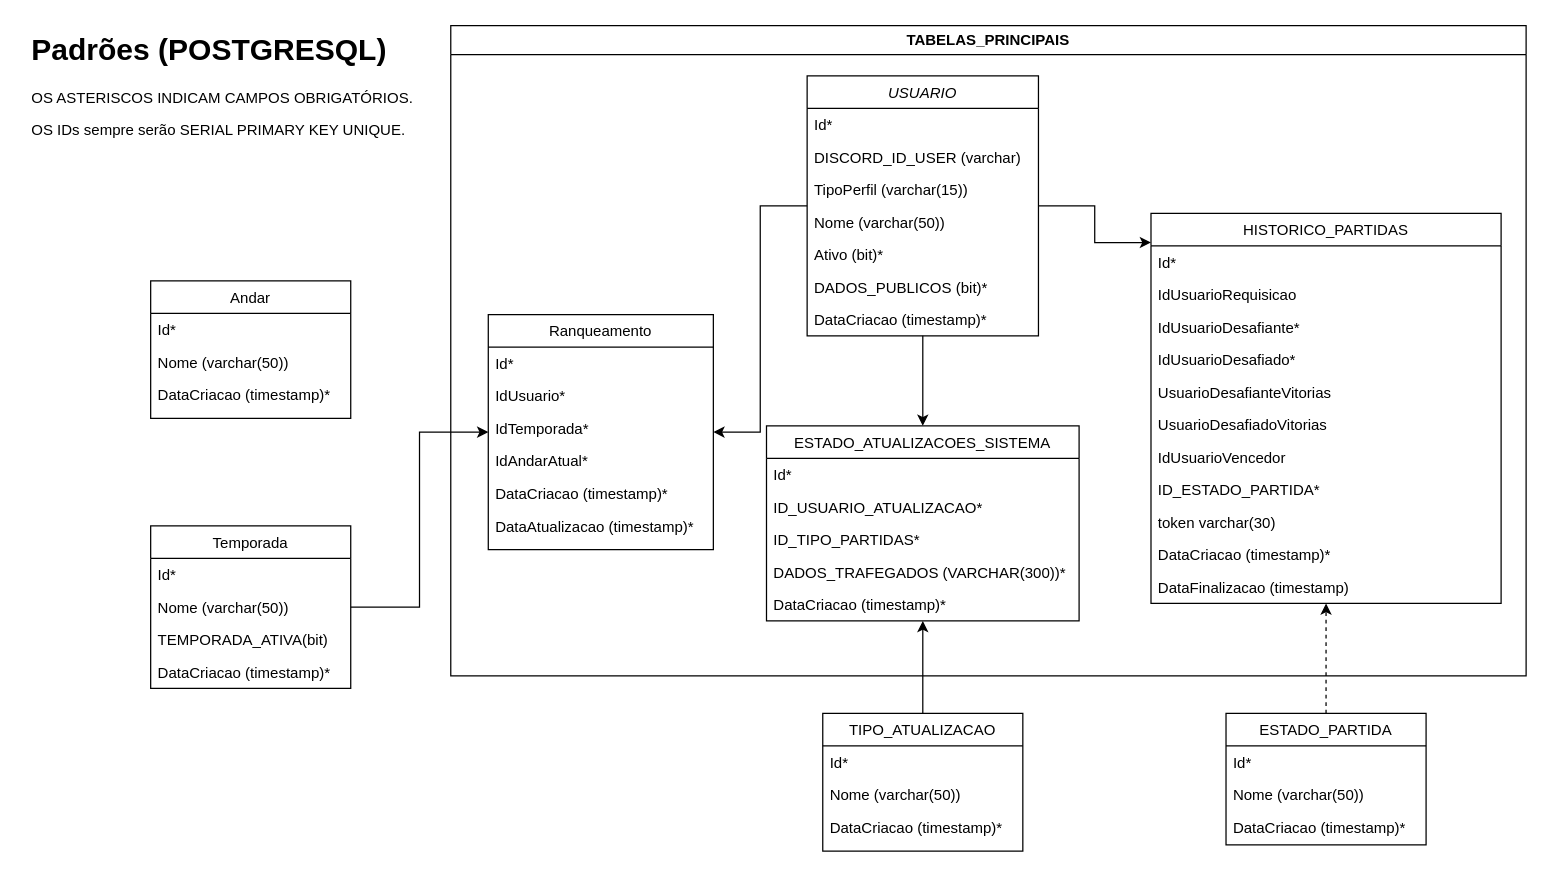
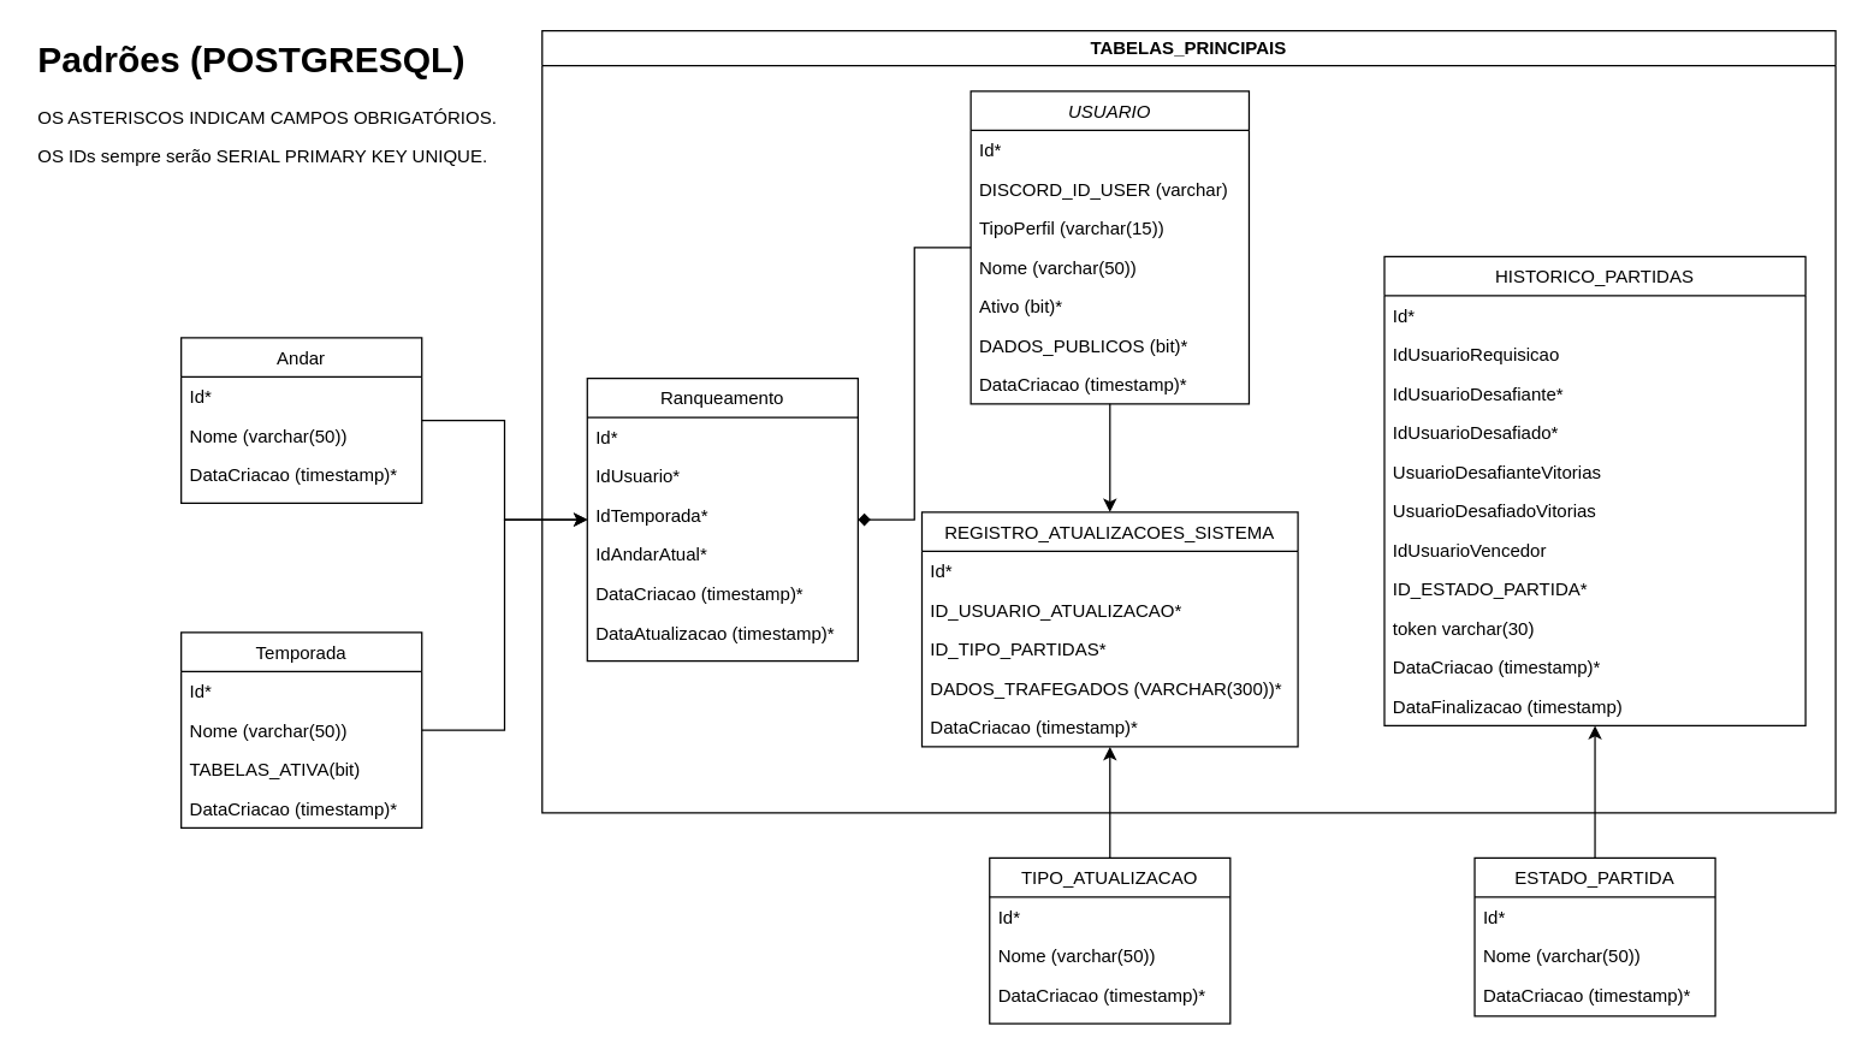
  <mxCell id="0" />
  <mxCell id="1" parent="0" />
  <mxCell id="2" style="edgeStyle=orthogonalEdgeStyle;rounded=0;orthogonalLoop=1;jettySize=auto;html=1;" parent="1" source="3" target="31" edge="1"><mxGeometry relative="1" as="geometry" /></mxCell>
  <mxCell id="3" value="USUARIO" style="swimlane;fontStyle=2;align=center;verticalAlign=top;childLayout=stackLayout;horizontal=1;startSize=26;horizontalStack=0;resizeParent=1;resizeLast=0;collapsible=1;marginBottom=0;rounded=0;shadow=0;strokeWidth=1;" parent="1" vertex="1"><mxGeometry x="645" y="60" width="185" height="208" as="geometry"><mxRectangle x="230" y="140" width="160" height="26" as="alternateBounds" /></mxGeometry></mxCell>
  <mxCell id="4" value="Id*" style="text;align=left;verticalAlign=top;spacingLeft=4;spacingRight=4;overflow=hidden;rotatable=0;points=[[0,0.5],[1,0.5]];portConstraint=eastwest;" parent="3" vertex="1"><mxGeometry y="26" width="185" height="26" as="geometry" /></mxCell>
  <mxCell id="5" value="DISCORD_ID_USER (varchar)" style="text;align=left;verticalAlign=top;spacingLeft=4;spacingRight=4;overflow=hidden;rotatable=0;points=[[0,0.5],[1,0.5]];portConstraint=eastwest;rounded=0;shadow=0;html=0;" parent="3" vertex="1"><mxGeometry y="52" width="185" height="26" as="geometry" /></mxCell>
  <mxCell id="6" value="TipoPerfil (varchar(15))" style="text;align=left;verticalAlign=top;spacingLeft=4;spacingRight=4;overflow=hidden;rotatable=0;points=[[0,0.5],[1,0.5]];portConstraint=eastwest;rounded=0;shadow=0;html=0;" parent="3" vertex="1"><mxGeometry y="78" width="185" height="26" as="geometry" /></mxCell>
  <mxCell id="7" value="Nome (varchar(50))" style="text;align=left;verticalAlign=top;spacingLeft=4;spacingRight=4;overflow=hidden;rotatable=0;points=[[0,0.5],[1,0.5]];portConstraint=eastwest;rounded=0;shadow=0;html=0;" parent="3" vertex="1"><mxGeometry y="104" width="185" height="26" as="geometry" /></mxCell>
  <mxCell id="8" value="Ativo (bit)*" style="text;align=left;verticalAlign=top;spacingLeft=4;spacingRight=4;overflow=hidden;rotatable=0;points=[[0,0.5],[1,0.5]];portConstraint=eastwest;rounded=0;shadow=0;html=0;" parent="3" vertex="1"><mxGeometry y="130" width="185" height="26" as="geometry" /></mxCell>
  <mxCell id="9" value="DADOS_PUBLICOS (bit)*" style="text;align=left;verticalAlign=top;spacingLeft=4;spacingRight=4;overflow=hidden;rotatable=0;points=[[0,0.5],[1,0.5]];portConstraint=eastwest;rounded=0;shadow=0;html=0;" parent="3" vertex="1"><mxGeometry y="156" width="185" height="26" as="geometry" /></mxCell>
  <mxCell id="10" value="DataCriacao (timestamp)*" style="text;align=left;verticalAlign=top;spacingLeft=4;spacingRight=4;overflow=hidden;rotatable=0;points=[[0,0.5],[1,0.5]];portConstraint=eastwest;rounded=0;shadow=0;html=0;" parent="3" vertex="1"><mxGeometry y="182" width="185" height="26" as="geometry" /></mxCell>
- <mxCell id="11" style="edgeStyle=orthogonalEdgeStyle;rounded=0;orthogonalLoop=1;jettySize=auto;html=1;entryX=0;entryY=0.075;entryDx=0;entryDy=0;entryPerimeter=0;" parent="1" source="3" target="44" edge="1"><mxGeometry relative="1" as="geometry" /></mxCell>
- <mxCell id="12" style="edgeStyle=orthogonalEdgeStyle;rounded=0;orthogonalLoop=1;jettySize=auto;html=1;" parent="1" source="3" target="37" edge="1"><mxGeometry relative="1" as="geometry" /></mxCell>
+ <mxCell id="12" style="edgeStyle=orthogonalEdgeStyle;rounded=0;orthogonalLoop=1;jettySize=auto;html=1;endArrow=diamond;" parent="1" source="3" target="37" edge="1"><mxGeometry relative="1" as="geometry" /></mxCell>
  <mxCell id="13" style="edgeStyle=orthogonalEdgeStyle;rounded=0;orthogonalLoop=1;jettySize=auto;html=1;" parent="1" source="14" target="37" edge="1"><mxGeometry relative="1" as="geometry" /></mxCell>
  <mxCell id="14" value="Temporada" style="swimlane;fontStyle=0;align=center;verticalAlign=top;childLayout=stackLayout;horizontal=1;startSize=26;horizontalStack=0;resizeParent=1;resizeLast=0;collapsible=1;marginBottom=0;rounded=0;shadow=0;strokeWidth=1;" parent="1" vertex="1"><mxGeometry x="120" y="420" width="160" height="130" as="geometry"><mxRectangle x="550" y="140" width="160" height="26" as="alternateBounds" /></mxGeometry></mxCell>
  <mxCell id="15" value="Id*" style="text;align=left;verticalAlign=top;spacingLeft=4;spacingRight=4;overflow=hidden;rotatable=0;points=[[0,0.5],[1,0.5]];portConstraint=eastwest;rounded=0;shadow=0;html=0;" parent="14" vertex="1"><mxGeometry y="26" width="160" height="26" as="geometry" /></mxCell>
  <mxCell id="16" value="Nome (varchar(50))" style="text;align=left;verticalAlign=top;spacingLeft=4;spacingRight=4;overflow=hidden;rotatable=0;points=[[0,0.5],[1,0.5]];portConstraint=eastwest;rounded=0;shadow=0;html=0;" parent="14" vertex="1"><mxGeometry y="52" width="160" height="26" as="geometry" /></mxCell>
- <mxCell id="17" value="TEMPORADA_ATIVA(bit)" style="text;align=left;verticalAlign=top;spacingLeft=4;spacingRight=4;overflow=hidden;rotatable=0;points=[[0,0.5],[1,0.5]];portConstraint=eastwest;rounded=0;shadow=0;html=0;" parent="14" vertex="1"><mxGeometry y="78" width="160" height="26" as="geometry" /></mxCell>
+ <mxCell id="17" value="TABELAS_ATIVA(bit)" style="text;align=left;verticalAlign=top;spacingLeft=4;spacingRight=4;overflow=hidden;rotatable=0;points=[[0,0.5],[1,0.5]];portConstraint=eastwest;rounded=0;shadow=0;html=0;" parent="14" vertex="1"><mxGeometry y="78" width="160" height="26" as="geometry" /></mxCell>
  <mxCell id="18" value="DataCriacao (timestamp)*" style="text;align=left;verticalAlign=top;spacingLeft=4;spacingRight=4;overflow=hidden;rotatable=0;points=[[0,0.5],[1,0.5]];portConstraint=eastwest;rounded=0;shadow=0;html=0;" parent="14" vertex="1"><mxGeometry y="104" width="160" height="26" as="geometry" /></mxCell>
  <mxCell id="19" value="Andar" style="swimlane;fontStyle=0;align=center;verticalAlign=top;childLayout=stackLayout;horizontal=1;startSize=26;horizontalStack=0;resizeParent=1;resizeLast=0;collapsible=1;marginBottom=0;rounded=0;shadow=0;strokeWidth=1;" parent="1" vertex="1"><mxGeometry x="120" y="224" width="160" height="110" as="geometry"><mxRectangle x="550" y="140" width="160" height="26" as="alternateBounds" /></mxGeometry></mxCell>
  <mxCell id="20" value="Id*" style="text;align=left;verticalAlign=top;spacingLeft=4;spacingRight=4;overflow=hidden;rotatable=0;points=[[0,0.5],[1,0.5]];portConstraint=eastwest;rounded=0;shadow=0;html=0;" parent="19" vertex="1"><mxGeometry y="26" width="160" height="26" as="geometry" /></mxCell>
  <mxCell id="21" value="Nome (varchar(50))" style="text;align=left;verticalAlign=top;spacingLeft=4;spacingRight=4;overflow=hidden;rotatable=0;points=[[0,0.5],[1,0.5]];portConstraint=eastwest;rounded=0;shadow=0;html=0;" parent="19" vertex="1"><mxGeometry y="52" width="160" height="26" as="geometry" /></mxCell>
  <mxCell id="22" value="DataCriacao (timestamp)*" style="text;align=left;verticalAlign=top;spacingLeft=4;spacingRight=4;overflow=hidden;rotatable=0;points=[[0,0.5],[1,0.5]];portConstraint=eastwest;rounded=0;shadow=0;html=0;" parent="19" vertex="1"><mxGeometry y="78" width="160" height="26" as="geometry" /></mxCell>
  <mxCell id="23" value="&lt;h1&gt;Padrões (POSTGRESQL)&lt;/h1&gt;&lt;p&gt;OS ASTERISCOS INDICAM CAMPOS OBRIGATÓRIOS.&lt;/p&gt;&lt;p&gt;OS IDs sempre serão SERIAL PRIMARY KEY UNIQUE.&lt;br&gt;&lt;/p&gt;" style="text;html=1;strokeColor=none;fillColor=none;spacing=5;spacingTop=-20;whiteSpace=wrap;overflow=hidden;rounded=0;" parent="1" vertex="1"><mxGeometry x="20" y="20" width="325" height="110" as="geometry" /></mxCell>
- <mxCell id="24" style="edgeStyle=orthogonalEdgeStyle;rounded=0;orthogonalLoop=1;jettySize=auto;html=1;dashed=1;" parent="1" source="25" target="44" edge="1"><mxGeometry relative="1" as="geometry"><mxPoint x="1310" y="488" as="sourcePoint" /><mxPoint x="1120" y="565" as="targetPoint" /></mxGeometry></mxCell>
+ <mxCell id="24" style="edgeStyle=orthogonalEdgeStyle;rounded=0;orthogonalLoop=1;jettySize=auto;html=1;" parent="1" source="25" target="44" edge="1"><mxGeometry relative="1" as="geometry"><mxPoint x="1310" y="488" as="sourcePoint" /><mxPoint x="1120" y="565" as="targetPoint" /></mxGeometry></mxCell>
  <mxCell id="25" value="ESTADO_PARTIDA" style="swimlane;fontStyle=0;align=center;verticalAlign=top;childLayout=stackLayout;horizontal=1;startSize=26;horizontalStack=0;resizeParent=1;resizeLast=0;collapsible=1;marginBottom=0;rounded=0;shadow=0;strokeWidth=1;" parent="1" vertex="1"><mxGeometry x="980" y="570" width="160" height="105" as="geometry"><mxRectangle x="550" y="140" width="160" height="26" as="alternateBounds" /></mxGeometry></mxCell>
  <mxCell id="26" value="Id*" style="text;align=left;verticalAlign=top;spacingLeft=4;spacingRight=4;overflow=hidden;rotatable=0;points=[[0,0.5],[1,0.5]];portConstraint=eastwest;rounded=0;shadow=0;html=0;" parent="25" vertex="1"><mxGeometry y="26" width="160" height="26" as="geometry" /></mxCell>
  <mxCell id="27" value="Nome (varchar(50))" style="text;align=left;verticalAlign=top;spacingLeft=4;spacingRight=4;overflow=hidden;rotatable=0;points=[[0,0.5],[1,0.5]];portConstraint=eastwest;rounded=0;shadow=0;html=0;" parent="25" vertex="1"><mxGeometry y="52" width="160" height="26" as="geometry" /></mxCell>
  <mxCell id="28" value="DataCriacao (timestamp)*" style="text;align=left;verticalAlign=top;spacingLeft=4;spacingRight=4;overflow=hidden;rotatable=0;points=[[0,0.5],[1,0.5]];portConstraint=eastwest;rounded=0;shadow=0;html=0;" parent="25" vertex="1"><mxGeometry y="78" width="160" height="26" as="geometry" /></mxCell>
+ <mxCell id="29" style="edgeStyle=orthogonalEdgeStyle;rounded=0;orthogonalLoop=1;jettySize=auto;html=1;" parent="1" source="19" target="37" edge="1"><mxGeometry relative="1" as="geometry" /></mxCell>
  <mxCell id="30" value="TABELAS_PRINCIPAIS" style="swimlane;whiteSpace=wrap;html=1;" parent="1" vertex="1"><mxGeometry x="360" y="20" width="860" height="520" as="geometry" /></mxCell>
- <mxCell id="31" value="ESTADO_ATUALIZACOES_SISTEMA" style="swimlane;fontStyle=0;align=center;verticalAlign=top;childLayout=stackLayout;horizontal=1;startSize=26;horizontalStack=0;resizeParent=1;resizeLast=0;collapsible=1;marginBottom=0;rounded=0;shadow=0;strokeWidth=1;" parent="30" vertex="1"><mxGeometry x="252.5" y="320" width="250" height="156" as="geometry"><mxRectangle x="550" y="140" width="160" height="26" as="alternateBounds" /></mxGeometry></mxCell>
+ <mxCell id="31" value="REGISTRO_ATUALIZACOES_SISTEMA" style="swimlane;fontStyle=0;align=center;verticalAlign=top;childLayout=stackLayout;horizontal=1;startSize=26;horizontalStack=0;resizeParent=1;resizeLast=0;collapsible=1;marginBottom=0;rounded=0;shadow=0;strokeWidth=1;" parent="30" vertex="1"><mxGeometry x="252.5" y="320" width="250" height="156" as="geometry"><mxRectangle x="550" y="140" width="160" height="26" as="alternateBounds" /></mxGeometry></mxCell>
  <mxCell id="32" value="Id*" style="text;align=left;verticalAlign=top;spacingLeft=4;spacingRight=4;overflow=hidden;rotatable=0;points=[[0,0.5],[1,0.5]];portConstraint=eastwest;rounded=0;shadow=0;html=0;" parent="31" vertex="1"><mxGeometry y="26" width="250" height="26" as="geometry" /></mxCell>
  <mxCell id="33" value="ID_USUARIO_ATUALIZACAO*" style="text;align=left;verticalAlign=top;spacingLeft=4;spacingRight=4;overflow=hidden;rotatable=0;points=[[0,0.5],[1,0.5]];portConstraint=eastwest;rounded=0;shadow=0;html=0;" parent="31" vertex="1"><mxGeometry y="52" width="250" height="26" as="geometry" /></mxCell>
  <mxCell id="34" value="ID_TIPO_PARTIDAS*" style="text;align=left;verticalAlign=top;spacingLeft=4;spacingRight=4;overflow=hidden;rotatable=0;points=[[0,0.5],[1,0.5]];portConstraint=eastwest;rounded=0;shadow=0;html=0;" parent="31" vertex="1"><mxGeometry y="78" width="250" height="26" as="geometry" /></mxCell>
  <mxCell id="35" value="DADOS_TRAFEGADOS (VARCHAR(300))*" style="text;align=left;verticalAlign=top;spacingLeft=4;spacingRight=4;overflow=hidden;rotatable=0;points=[[0,0.5],[1,0.5]];portConstraint=eastwest;rounded=0;shadow=0;html=0;" parent="31" vertex="1"><mxGeometry y="104" width="250" height="26" as="geometry" /></mxCell>
  <mxCell id="36" value="DataCriacao (timestamp)*" style="text;align=left;verticalAlign=top;spacingLeft=4;spacingRight=4;overflow=hidden;rotatable=0;points=[[0,0.5],[1,0.5]];portConstraint=eastwest;rounded=0;shadow=0;html=0;" parent="31" vertex="1"><mxGeometry y="130" width="250" height="26" as="geometry" /></mxCell>
  <mxCell id="37" value="Ranqueamento" style="swimlane;fontStyle=0;align=center;verticalAlign=top;childLayout=stackLayout;horizontal=1;startSize=26;horizontalStack=0;resizeParent=1;resizeLast=0;collapsible=1;marginBottom=0;rounded=0;shadow=0;strokeWidth=1;" parent="30" vertex="1"><mxGeometry x="30" y="231" width="180" height="188" as="geometry"><mxRectangle x="550" y="140" width="160" height="26" as="alternateBounds" /></mxGeometry></mxCell>
  <mxCell id="38" value="Id*" style="text;align=left;verticalAlign=top;spacingLeft=4;spacingRight=4;overflow=hidden;rotatable=0;points=[[0,0.5],[1,0.5]];portConstraint=eastwest;rounded=0;shadow=0;html=0;" parent="37" vertex="1"><mxGeometry y="26" width="180" height="26" as="geometry" /></mxCell>
  <mxCell id="39" value="IdUsuario*" style="text;align=left;verticalAlign=top;spacingLeft=4;spacingRight=4;overflow=hidden;rotatable=0;points=[[0,0.5],[1,0.5]];portConstraint=eastwest;rounded=0;shadow=0;html=0;" parent="37" vertex="1"><mxGeometry y="52" width="180" height="26" as="geometry" /></mxCell>
  <mxCell id="40" value="IdTemporada*" style="text;align=left;verticalAlign=top;spacingLeft=4;spacingRight=4;overflow=hidden;rotatable=0;points=[[0,0.5],[1,0.5]];portConstraint=eastwest;rounded=0;shadow=0;html=0;" parent="37" vertex="1"><mxGeometry y="78" width="180" height="26" as="geometry" /></mxCell>
  <mxCell id="41" value="IdAndarAtual*" style="text;align=left;verticalAlign=top;spacingLeft=4;spacingRight=4;overflow=hidden;rotatable=0;points=[[0,0.5],[1,0.5]];portConstraint=eastwest;rounded=0;shadow=0;html=0;" parent="37" vertex="1"><mxGeometry y="104" width="180" height="26" as="geometry" /></mxCell>
  <mxCell id="42" value="DataCriacao (timestamp)*" style="text;align=left;verticalAlign=top;spacingLeft=4;spacingRight=4;overflow=hidden;rotatable=0;points=[[0,0.5],[1,0.5]];portConstraint=eastwest;rounded=0;shadow=0;html=0;" parent="37" vertex="1"><mxGeometry y="130" width="180" height="26" as="geometry" /></mxCell>
  <mxCell id="43" value="DataAtualizacao (timestamp)*" style="text;align=left;verticalAlign=top;spacingLeft=4;spacingRight=4;overflow=hidden;rotatable=0;points=[[0,0.5],[1,0.5]];portConstraint=eastwest;rounded=0;shadow=0;html=0;" parent="37" vertex="1"><mxGeometry y="156" width="180" height="26" as="geometry" /></mxCell>
  <mxCell id="44" value="HISTORICO_PARTIDAS" style="swimlane;fontStyle=0;align=center;verticalAlign=top;childLayout=stackLayout;horizontal=1;startSize=26;horizontalStack=0;resizeParent=1;resizeLast=0;collapsible=1;marginBottom=0;rounded=0;shadow=0;strokeWidth=1;" parent="30" vertex="1"><mxGeometry x="560" y="150" width="280" height="312" as="geometry"><mxRectangle x="550" y="140" width="160" height="26" as="alternateBounds" /></mxGeometry></mxCell>
  <mxCell id="45" value="Id*" style="text;align=left;verticalAlign=top;spacingLeft=4;spacingRight=4;overflow=hidden;rotatable=0;points=[[0,0.5],[1,0.5]];portConstraint=eastwest;rounded=0;shadow=0;html=0;" parent="44" vertex="1"><mxGeometry y="26" width="280" height="26" as="geometry" /></mxCell>
  <mxCell id="46" value="IdUsuarioRequisicao" style="text;align=left;verticalAlign=top;spacingLeft=4;spacingRight=4;overflow=hidden;rotatable=0;points=[[0,0.5],[1,0.5]];portConstraint=eastwest;rounded=0;shadow=0;html=0;" parent="44" vertex="1"><mxGeometry y="52" width="280" height="26" as="geometry" /></mxCell>
  <mxCell id="47" value="IdUsuarioDesafiante*" style="text;align=left;verticalAlign=top;spacingLeft=4;spacingRight=4;overflow=hidden;rotatable=0;points=[[0,0.5],[1,0.5]];portConstraint=eastwest;rounded=0;shadow=0;html=0;" parent="44" vertex="1"><mxGeometry y="78" width="280" height="26" as="geometry" /></mxCell>
  <mxCell id="48" value="IdUsuarioDesafiado*" style="text;align=left;verticalAlign=top;spacingLeft=4;spacingRight=4;overflow=hidden;rotatable=0;points=[[0,0.5],[1,0.5]];portConstraint=eastwest;rounded=0;shadow=0;html=0;" parent="44" vertex="1"><mxGeometry y="104" width="280" height="26" as="geometry" /></mxCell>
  <mxCell id="49" value="UsuarioDesafianteVitorias" style="text;align=left;verticalAlign=top;spacingLeft=4;spacingRight=4;overflow=hidden;rotatable=0;points=[[0,0.5],[1,0.5]];portConstraint=eastwest;rounded=0;shadow=0;html=0;" parent="44" vertex="1"><mxGeometry y="130" width="280" height="26" as="geometry" /></mxCell>
  <mxCell id="50" value="UsuarioDesafiadoVitorias" style="text;align=left;verticalAlign=top;spacingLeft=4;spacingRight=4;overflow=hidden;rotatable=0;points=[[0,0.5],[1,0.5]];portConstraint=eastwest;rounded=0;shadow=0;html=0;" parent="44" vertex="1"><mxGeometry y="156" width="280" height="26" as="geometry" /></mxCell>
  <mxCell id="51" value="IdUsuarioVencedor&#10;" style="text;align=left;verticalAlign=top;spacingLeft=4;spacingRight=4;overflow=hidden;rotatable=0;points=[[0,0.5],[1,0.5]];portConstraint=eastwest;rounded=0;shadow=0;html=0;" parent="44" vertex="1"><mxGeometry y="182" width="280" height="26" as="geometry" /></mxCell>
  <mxCell id="52" value="ID_ESTADO_PARTIDA*" style="text;align=left;verticalAlign=top;spacingLeft=4;spacingRight=4;overflow=hidden;rotatable=0;points=[[0,0.5],[1,0.5]];portConstraint=eastwest;rounded=0;shadow=0;html=0;" parent="44" vertex="1"><mxGeometry y="208" width="280" height="26" as="geometry" /></mxCell>
  <mxCell id="53" value="token varchar(30)" style="text;align=left;verticalAlign=top;spacingLeft=4;spacingRight=4;overflow=hidden;rotatable=0;points=[[0,0.5],[1,0.5]];portConstraint=eastwest;rounded=0;shadow=0;html=0;" vertex="1" parent="44"><mxGeometry y="234" width="280" height="26" as="geometry" /></mxCell>
  <mxCell id="54" value="DataCriacao (timestamp)*" style="text;align=left;verticalAlign=top;spacingLeft=4;spacingRight=4;overflow=hidden;rotatable=0;points=[[0,0.5],[1,0.5]];portConstraint=eastwest;rounded=0;shadow=0;html=0;" parent="44" vertex="1"><mxGeometry y="260" width="280" height="26" as="geometry" /></mxCell>
  <mxCell id="55" value="DataFinalizacao (timestamp)" style="text;align=left;verticalAlign=top;spacingLeft=4;spacingRight=4;overflow=hidden;rotatable=0;points=[[0,0.5],[1,0.5]];portConstraint=eastwest;rounded=0;shadow=0;html=0;" parent="44" vertex="1"><mxGeometry y="286" width="280" height="26" as="geometry" /></mxCell>
  <mxCell id="56" style="edgeStyle=orthogonalEdgeStyle;rounded=0;orthogonalLoop=1;jettySize=auto;html=1;exitX=0.5;exitY=0;exitDx=0;exitDy=0;" parent="1" source="57" target="31" edge="1"><mxGeometry relative="1" as="geometry" /></mxCell>
  <mxCell id="57" value="TIPO_ATUALIZACAO" style="swimlane;fontStyle=0;align=center;verticalAlign=top;childLayout=stackLayout;horizontal=1;startSize=26;horizontalStack=0;resizeParent=1;resizeLast=0;collapsible=1;marginBottom=0;rounded=0;shadow=0;strokeWidth=1;" parent="1" vertex="1"><mxGeometry x="657.5" y="570" width="160" height="110" as="geometry"><mxRectangle x="550" y="140" width="160" height="26" as="alternateBounds" /></mxGeometry></mxCell>
  <mxCell id="58" value="Id*" style="text;align=left;verticalAlign=top;spacingLeft=4;spacingRight=4;overflow=hidden;rotatable=0;points=[[0,0.5],[1,0.5]];portConstraint=eastwest;rounded=0;shadow=0;html=0;" parent="57" vertex="1"><mxGeometry y="26" width="160" height="26" as="geometry" /></mxCell>
  <mxCell id="59" value="Nome (varchar(50))" style="text;align=left;verticalAlign=top;spacingLeft=4;spacingRight=4;overflow=hidden;rotatable=0;points=[[0,0.5],[1,0.5]];portConstraint=eastwest;rounded=0;shadow=0;html=0;" parent="57" vertex="1"><mxGeometry y="52" width="160" height="26" as="geometry" /></mxCell>
  <mxCell id="60" value="DataCriacao (timestamp)*" style="text;align=left;verticalAlign=top;spacingLeft=4;spacingRight=4;overflow=hidden;rotatable=0;points=[[0,0.5],[1,0.5]];portConstraint=eastwest;rounded=0;shadow=0;html=0;" parent="57" vertex="1"><mxGeometry y="78" width="160" height="26" as="geometry" /></mxCell>
